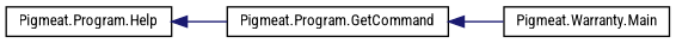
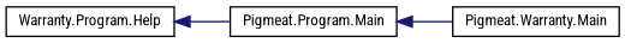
  digraph {
    fontname="Roboto Condensed"
    rankdir=LR
    node [color=black fillcolor=white fontname="Roboto Condensed" fontsize=10 shape=record style=filled]
    edge [color=midnightblue dir=back fontname="Roboto Condensed" fontsize=10 labelfontname=Helvetica labelfontsize=10 style=solid]
-   n1 [height=0.2 label="Pigmeat.Program.GetCommand" width=0.4]
+   n1 [height=0.2 label="Pigmeat.Program.Main" width=0.4]
    n2 [height=0.2 label="Pigmeat.Warranty.Main" width=0.4]
-   n3 [height=0.2 label="Pigmeat.Program.Help" width=0.4]
+   n3 [height=0.2 label="Warranty.Program.Help" width=0.4]
    n1 -> n2
    n3 -> n1
  }
